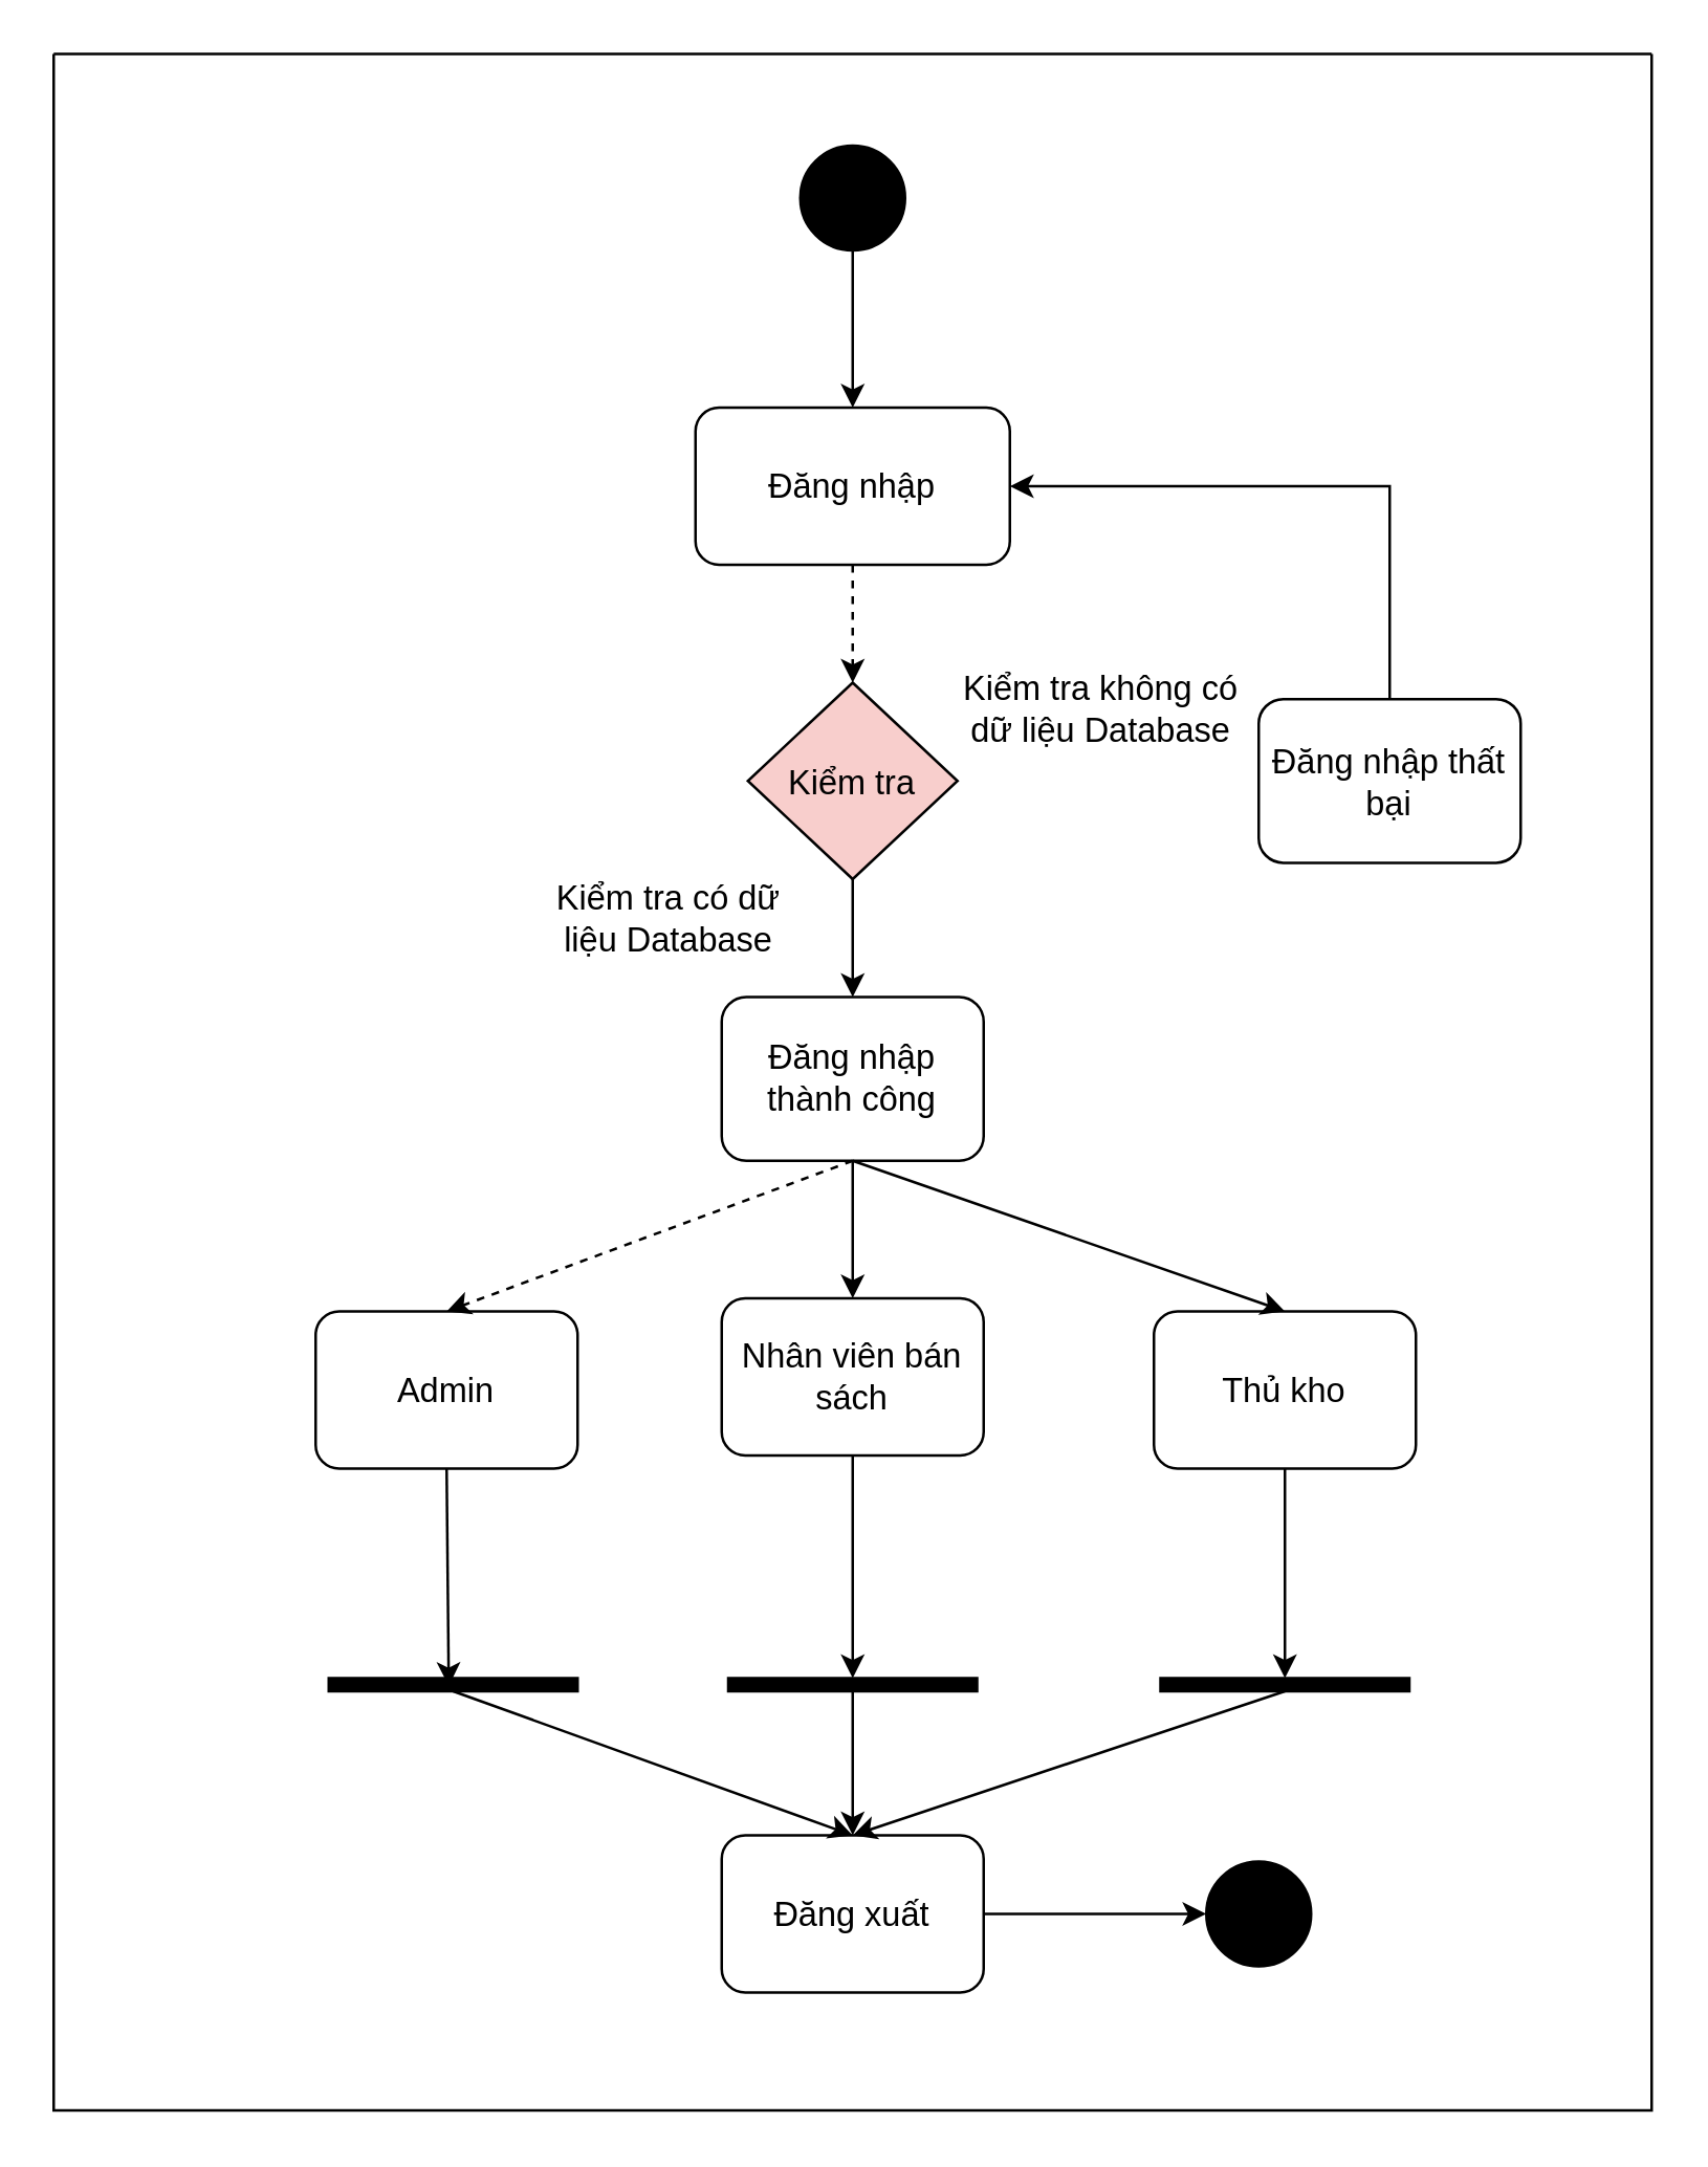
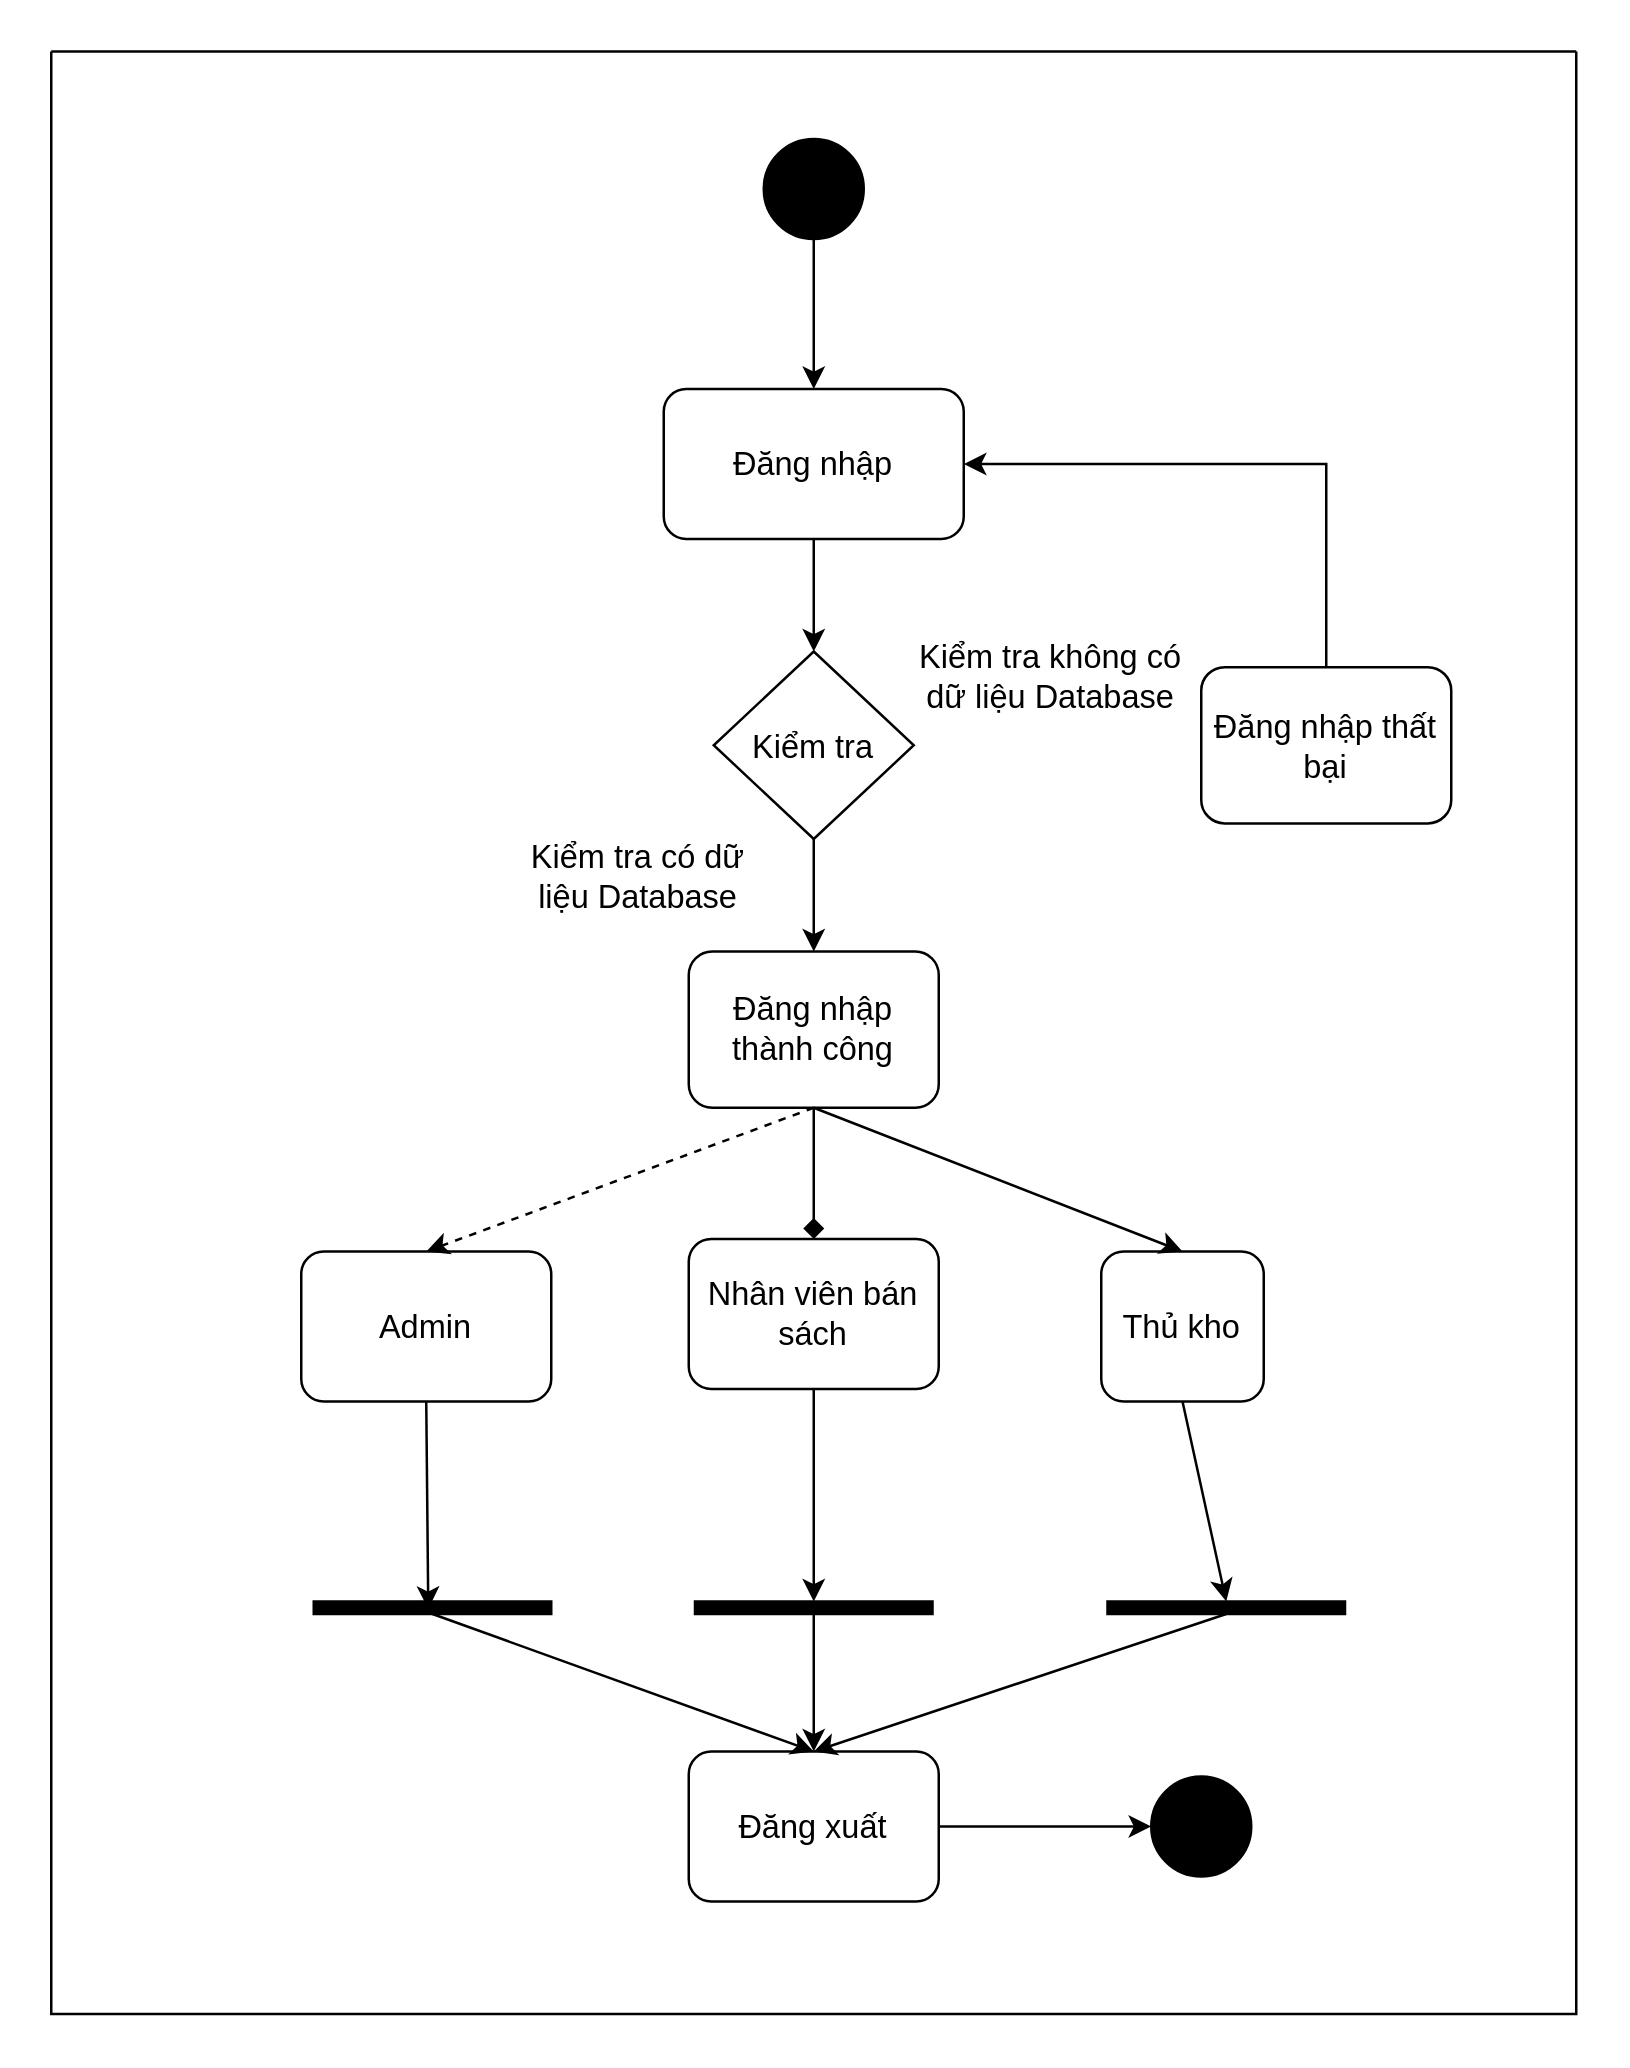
  <mxCell id="0" />
  <mxCell id="1" parent="0" />
  <mxCell id="2" value="" style="swimlane;startSize=0;fontSize=5;fontColor=#FFFFFF;" vertex="1" parent="1"><mxGeometry x="20" y="20" width="610" height="785" as="geometry" /></mxCell>
  <mxCell id="3" value="" style="ellipse;whiteSpace=wrap;html=1;aspect=fixed;fillColor=#000000;" vertex="1" parent="2"><mxGeometry x="285" y="35" width="40" height="40" as="geometry" /></mxCell>
  <mxCell id="4" value="&lt;span style=&quot;font-size: 13px&quot;&gt;Đăng nhập&lt;br&gt;&lt;/span&gt;" style="rounded=1;whiteSpace=wrap;html=1;fontSize=5;fontColor=#000000;strokeColor=#000000;fillColor=#FFFFFF;" vertex="1" parent="2"><mxGeometry x="245" y="135" width="120" height="60" as="geometry" /></mxCell>
  <mxCell id="5" value="" style="endArrow=classic;html=1;rounded=0;fontSize=5;fontColor=#FFFFFF;exitX=0.5;exitY=1;exitDx=0;exitDy=0;entryX=0.5;entryY=0;entryDx=0;entryDy=0;" edge="1" parent="2" source="3" target="4"><mxGeometry width="50" height="50" relative="1" as="geometry"><mxPoint x="305" y="125" as="sourcePoint" /><mxPoint x="355" y="75" as="targetPoint" /></mxGeometry></mxCell>
- <mxCell id="6" value="Kiểm tra" style="rhombus;whiteSpace=wrap;html=1;fontSize=13;fontColor=#000000;strokeColor=#000000;fillColor=#f8cecc;" vertex="1" parent="2"><mxGeometry x="265" y="240" width="80" height="75" as="geometry" /></mxCell>
- <mxCell id="7" value="" style="endArrow=classic;html=1;rounded=0;fontSize=13;fontColor=#000000;exitX=0.5;exitY=1;exitDx=0;exitDy=0;entryX=0.5;entryY=0;entryDx=0;entryDy=0;dashed=1;" edge="1" parent="2" source="4" target="6"><mxGeometry width="50" height="50" relative="1" as="geometry"><mxPoint x="300" y="245" as="sourcePoint" /><mxPoint x="350" y="195" as="targetPoint" /></mxGeometry></mxCell>
+ <mxCell id="6" value="Kiểm tra" style="rhombus;whiteSpace=wrap;html=1;fontSize=13;fontColor=#000000;strokeColor=#000000;fillColor=#FFFFFF;" vertex="1" parent="2"><mxGeometry x="265" y="240" width="80" height="75" as="geometry" /></mxCell>
+ <mxCell id="7" value="" style="endArrow=classic;html=1;rounded=0;fontSize=13;fontColor=#000000;exitX=0.5;exitY=1;exitDx=0;exitDy=0;entryX=0.5;entryY=0;entryDx=0;entryDy=0;" edge="1" parent="2" source="4" target="6"><mxGeometry width="50" height="50" relative="1" as="geometry"><mxPoint x="300" y="245" as="sourcePoint" /><mxPoint x="350" y="195" as="targetPoint" /></mxGeometry></mxCell>
  <mxCell id="8" value="Đăng nhập thất bại" style="rounded=1;whiteSpace=wrap;html=1;fontSize=13;fontColor=#000000;strokeColor=#000000;fillColor=#FFFFFF;" vertex="1" parent="2"><mxGeometry x="460" y="246.25" width="100" height="62.5" as="geometry" /></mxCell>
  <mxCell id="9" value="" style="endArrow=classic;html=1;rounded=0;fontSize=13;fontColor=#000000;entryX=1;entryY=0.5;entryDx=0;entryDy=0;exitX=0.5;exitY=0;exitDx=0;exitDy=0;" edge="1" parent="2" source="8" target="4"><mxGeometry width="50" height="50" relative="1" as="geometry"><mxPoint x="475" y="195" as="sourcePoint" /><mxPoint x="480" y="125" as="targetPoint" /><Array as="points"><mxPoint x="510" y="165" /></Array></mxGeometry></mxCell>
  <mxCell id="10" value="Đăng nhập thành công" style="rounded=1;whiteSpace=wrap;html=1;fontSize=13;fontColor=#000000;strokeColor=#000000;fillColor=#FFFFFF;" vertex="1" parent="2"><mxGeometry x="255" y="360" width="100" height="62.5" as="geometry" /></mxCell>
  <mxCell id="11" value="" style="endArrow=classic;html=1;rounded=0;fontSize=13;fontColor=#000000;exitX=0.5;exitY=1;exitDx=0;exitDy=0;entryX=0.5;entryY=0;entryDx=0;entryDy=0;" edge="1" parent="2" source="6" target="10"><mxGeometry width="50" height="50" relative="1" as="geometry"><mxPoint x="190" y="395" as="sourcePoint" /><mxPoint x="240" y="345" as="targetPoint" /></mxGeometry></mxCell>
  <mxCell id="12" value="Nhân viên bán sách" style="rounded=1;whiteSpace=wrap;html=1;fontSize=13;fontColor=#000000;strokeColor=#000000;fillColor=#FFFFFF;" vertex="1" parent="2"><mxGeometry x="255" y="475" width="100" height="60" as="geometry" /></mxCell>
- <mxCell id="13" value="Thủ kho" style="rounded=1;whiteSpace=wrap;html=1;fontSize=13;fontColor=#000000;strokeColor=#000000;fillColor=#FFFFFF;" vertex="1" parent="2"><mxGeometry x="420" y="480" width="100" height="60" as="geometry" /></mxCell>
+ <mxCell id="13" value="Thủ kho" style="rounded=1;whiteSpace=wrap;html=1;fontSize=13;fontColor=#000000;strokeColor=#000000;fillColor=#FFFFFF;" vertex="1" parent="2"><mxGeometry x="420" y="480" width="65" height="60" as="geometry" /></mxCell>
  <mxCell id="14" value="Admin" style="rounded=1;whiteSpace=wrap;html=1;fontSize=13;fontColor=#000000;strokeColor=#000000;fillColor=#FFFFFF;" vertex="1" parent="2"><mxGeometry x="100" y="480" width="100" height="60" as="geometry" /></mxCell>
- <mxCell id="15" value="" style="endArrow=classic;html=1;rounded=0;fontSize=13;fontColor=#000000;exitX=0.5;exitY=1;exitDx=0;exitDy=0;entryX=0.5;entryY=0;entryDx=0;entryDy=0;" edge="1" parent="2" source="10" target="12"><mxGeometry width="50" height="50" relative="1" as="geometry"><mxPoint x="300" y="475" as="sourcePoint" /><mxPoint x="350" y="425" as="targetPoint" /></mxGeometry></mxCell>
+ <mxCell id="15" value="" style="endArrow=diamond;html=1;rounded=0;fontSize=13;fontColor=#000000;exitX=0.5;exitY=1;exitDx=0;exitDy=0;entryX=0.5;entryY=0;entryDx=0;entryDy=0;" edge="1" parent="2" source="10" target="12"><mxGeometry width="50" height="50" relative="1" as="geometry"><mxPoint x="300" y="475" as="sourcePoint" /><mxPoint x="350" y="425" as="targetPoint" /></mxGeometry></mxCell>
  <mxCell id="16" value="" style="endArrow=classic;html=1;rounded=0;fontSize=13;fontColor=#000000;exitX=0.5;exitY=1;exitDx=0;exitDy=0;entryX=0.5;entryY=0;entryDx=0;entryDy=0;dashed=1;" edge="1" parent="2" source="10" target="14"><mxGeometry width="50" height="50" relative="1" as="geometry"><mxPoint x="200" y="480" as="sourcePoint" /><mxPoint x="250" y="430" as="targetPoint" /></mxGeometry></mxCell>
  <mxCell id="17" value="" style="endArrow=classic;html=1;rounded=0;fontSize=13;fontColor=#000000;entryX=0.5;entryY=0;entryDx=0;entryDy=0;exitX=0.5;exitY=1;exitDx=0;exitDy=0;" edge="1" parent="2" source="10" target="13"><mxGeometry width="50" height="50" relative="1" as="geometry"><mxPoint x="310" y="427.5" as="sourcePoint" /><mxPoint x="155" y="485" as="targetPoint" /></mxGeometry></mxCell>
  <mxCell id="18" value="" style="endArrow=classic;html=1;rounded=0;fontSize=13;fontColor=#000000;exitX=0.5;exitY=1;exitDx=0;exitDy=0;entryX=0.146;entryY=0.6;entryDx=0;entryDy=0;entryPerimeter=0;" edge="1" parent="2" source="14"><mxGeometry width="50" height="50" relative="1" as="geometry"><mxPoint x="155" y="615" as="sourcePoint" /><mxPoint x="150.81" y="623" as="targetPoint" /></mxGeometry></mxCell>
  <mxCell id="19" value="" style="endArrow=classic;html=1;rounded=0;fontSize=13;fontColor=#000000;exitX=0.5;exitY=1;exitDx=0;exitDy=0;entryX=0.5;entryY=0;entryDx=0;entryDy=0;" edge="1" parent="2" source="12" target="28"><mxGeometry width="50" height="50" relative="1" as="geometry"><mxPoint x="310" y="615" as="sourcePoint" /><mxPoint x="308.435" y="622.2" as="targetPoint" /></mxGeometry></mxCell>
  <mxCell id="20" value="" style="endArrow=classic;html=1;rounded=0;fontSize=13;fontColor=#000000;exitX=0.5;exitY=1;exitDx=0;exitDy=0;entryX=0.5;entryY=0;entryDx=0;entryDy=0;" edge="1" parent="2" source="13" target="29"><mxGeometry width="50" height="50" relative="1" as="geometry"><mxPoint x="420" y="615" as="sourcePoint" /><mxPoint x="470" y="610" as="targetPoint" /></mxGeometry></mxCell>
  <mxCell id="21" value="Đăng xuất" style="rounded=1;whiteSpace=wrap;html=1;fontSize=13;fontColor=#000000;strokeColor=#000000;fillColor=#FFFFFF;" vertex="1" parent="2"><mxGeometry x="255" y="680" width="100" height="60" as="geometry" /></mxCell>
  <mxCell id="22" value="" style="endArrow=classic;html=1;rounded=0;fontSize=13;fontColor=#000000;exitX=0.5;exitY=1;exitDx=0;exitDy=0;entryX=0.5;entryY=0;entryDx=0;entryDy=0;startArrow=none;" edge="1" parent="2" source="27" target="21"><mxGeometry width="50" height="50" relative="1" as="geometry"><mxPoint x="150.81" y="626.2" as="sourcePoint" /><mxPoint x="195" y="655" as="targetPoint" /></mxGeometry></mxCell>
  <mxCell id="23" value="" style="endArrow=classic;html=1;rounded=0;fontSize=13;fontColor=#000000;entryX=0.5;entryY=0;entryDx=0;entryDy=0;startArrow=none;" edge="1" parent="2" target="21"><mxGeometry width="50" height="50" relative="1" as="geometry"><mxPoint x="305" y="623" as="sourcePoint" /><mxPoint x="195" y="690" as="targetPoint" /></mxGeometry></mxCell>
  <mxCell id="24" value="" style="endArrow=classic;html=1;rounded=0;fontSize=13;fontColor=#000000;exitX=0.5;exitY=1;exitDx=0;exitDy=0;entryX=0.5;entryY=0;entryDx=0;entryDy=0;startArrow=none;" edge="1" parent="2" source="29" target="21"><mxGeometry width="50" height="50" relative="1" as="geometry"><mxPoint x="474.79" y="628.2" as="sourcePoint" /><mxPoint x="245" y="700" as="targetPoint" /></mxGeometry></mxCell>
  <mxCell id="25" value="" style="endArrow=classic;html=1;rounded=0;fontSize=13;fontColor=#000000;exitX=1;exitY=0.5;exitDx=0;exitDy=0;entryX=0;entryY=0.5;entryDx=0;entryDy=0;" edge="1" parent="2" source="21" target="26"><mxGeometry width="50" height="50" relative="1" as="geometry"><mxPoint x="125" y="725" as="sourcePoint" /><mxPoint x="175" y="675" as="targetPoint" /></mxGeometry></mxCell>
  <mxCell id="26" value="" style="ellipse;whiteSpace=wrap;html=1;aspect=fixed;fillColor=#000000;" vertex="1" parent="2"><mxGeometry x="440" y="690" width="40" height="40" as="geometry" /></mxCell>
  <mxCell id="27" value="" style="rounded=0;whiteSpace=wrap;html=1;fontSize=13;fontColor=#000000;strokeColor=#000000;fillColor=#000000;" vertex="1" parent="2"><mxGeometry x="105" y="620" width="95" height="5" as="geometry" /></mxCell>
  <mxCell id="28" value="" style="rounded=0;whiteSpace=wrap;html=1;fontSize=13;fontColor=#000000;strokeColor=#000000;fillColor=#000000;" vertex="1" parent="2"><mxGeometry x="257.5" y="620" width="95" height="5" as="geometry" /></mxCell>
  <mxCell id="29" value="" style="rounded=0;whiteSpace=wrap;html=1;fontSize=13;fontColor=#000000;strokeColor=#000000;fillColor=#000000;" vertex="1" parent="2"><mxGeometry x="422.5" y="620" width="95" height="5" as="geometry" /></mxCell>
  <mxCell id="30" value="Kiểm tra không có dữ liệu Database" style="text;html=1;strokeColor=none;fillColor=none;align=center;verticalAlign=middle;whiteSpace=wrap;rounded=0;fontSize=13;fontColor=#000000;" vertex="1" parent="2"><mxGeometry x="345" y="235" width="110" height="30" as="geometry" /></mxCell>
  <mxCell id="31" value="Kiểm tra có dữ liệu Database" style="text;html=1;strokeColor=none;fillColor=none;align=center;verticalAlign=middle;whiteSpace=wrap;rounded=0;fontSize=13;fontColor=#000000;" vertex="1" parent="2"><mxGeometry x="180" y="315" width="110" height="30" as="geometry" /></mxCell>
